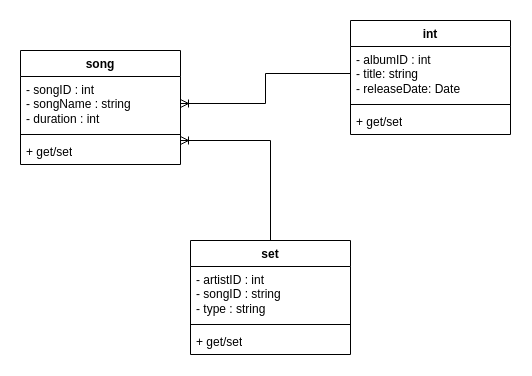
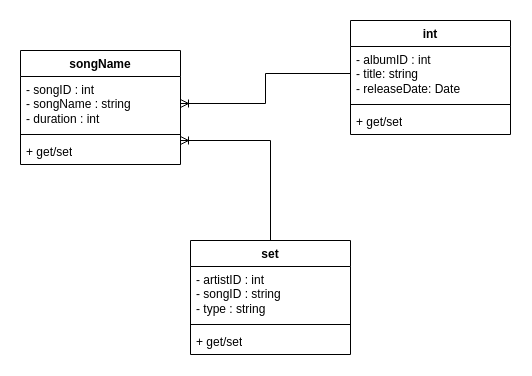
  <mxCell id="0" />
  <mxCell id="1" parent="0" />
- <mxCell id="2" value="song" style="swimlane;fontStyle=1;align=center;verticalAlign=top;childLayout=stackLayout;horizontal=1;startSize=26;horizontalStack=0;resizeParent=1;resizeParentMax=0;resizeLast=0;collapsible=1;marginBottom=0;whiteSpace=wrap;html=1;" vertex="1" parent="1"><mxGeometry x="20" y="50" width="160" height="114" as="geometry" /></mxCell>
+ <mxCell id="2" value="songName" style="swimlane;fontStyle=1;align=center;verticalAlign=top;childLayout=stackLayout;horizontal=1;startSize=26;horizontalStack=0;resizeParent=1;resizeParentMax=0;resizeLast=0;collapsible=1;marginBottom=0;whiteSpace=wrap;html=1;" vertex="1" parent="1"><mxGeometry x="20" y="50" width="160" height="114" as="geometry" /></mxCell>
  <mxCell id="3" value="- songID : int&lt;div&gt;- songName : string&lt;/div&gt;&lt;div&gt;- duration : int&lt;/div&gt;" style="text;strokeColor=none;fillColor=none;align=left;verticalAlign=top;spacingLeft=4;spacingRight=4;overflow=hidden;rotatable=0;points=[[0,0.5],[1,0.5]];portConstraint=eastwest;whiteSpace=wrap;html=1;" vertex="1" parent="2"><mxGeometry y="26" width="160" height="54" as="geometry" /></mxCell>
  <mxCell id="4" value="" style="line;strokeWidth=1;fillColor=none;align=left;verticalAlign=middle;spacingTop=-1;spacingLeft=3;spacingRight=3;rotatable=0;labelPosition=right;points=[];portConstraint=eastwest;strokeColor=inherit;" vertex="1" parent="2"><mxGeometry y="80" width="160" height="8" as="geometry" /></mxCell>
  <mxCell id="5" value="+ get/set" style="text;strokeColor=none;fillColor=none;align=left;verticalAlign=top;spacingLeft=4;spacingRight=4;overflow=hidden;rotatable=0;points=[[0,0.5],[1,0.5]];portConstraint=eastwest;whiteSpace=wrap;html=1;" vertex="1" parent="2"><mxGeometry y="88" width="160" height="26" as="geometry" /></mxCell>
  <mxCell id="6" value="int" style="swimlane;fontStyle=1;align=center;verticalAlign=top;childLayout=stackLayout;horizontal=1;startSize=26;horizontalStack=0;resizeParent=1;resizeParentMax=0;resizeLast=0;collapsible=1;marginBottom=0;whiteSpace=wrap;html=1;" vertex="1" parent="1"><mxGeometry x="350" y="20" width="160" height="114" as="geometry" /></mxCell>
  <mxCell id="7" value="- albumID : int&lt;div&gt;- title: string&lt;/div&gt;&lt;div&gt;- releaseDate: Date&lt;/div&gt;" style="text;strokeColor=none;fillColor=none;align=left;verticalAlign=top;spacingLeft=4;spacingRight=4;overflow=hidden;rotatable=0;points=[[0,0.5],[1,0.5]];portConstraint=eastwest;whiteSpace=wrap;html=1;" vertex="1" parent="6"><mxGeometry y="26" width="160" height="54" as="geometry" /></mxCell>
  <mxCell id="8" value="" style="line;strokeWidth=1;fillColor=none;align=left;verticalAlign=middle;spacingTop=-1;spacingLeft=3;spacingRight=3;rotatable=0;labelPosition=right;points=[];portConstraint=eastwest;strokeColor=inherit;" vertex="1" parent="6"><mxGeometry y="80" width="160" height="8" as="geometry" /></mxCell>
  <mxCell id="9" value="+ get/set" style="text;strokeColor=none;fillColor=none;align=left;verticalAlign=top;spacingLeft=4;spacingRight=4;overflow=hidden;rotatable=0;points=[[0,0.5],[1,0.5]];portConstraint=eastwest;whiteSpace=wrap;html=1;" vertex="1" parent="6"><mxGeometry y="88" width="160" height="26" as="geometry" /></mxCell>
  <mxCell id="10" value="set" style="swimlane;fontStyle=1;align=center;verticalAlign=top;childLayout=stackLayout;horizontal=1;startSize=26;horizontalStack=0;resizeParent=1;resizeParentMax=0;resizeLast=0;collapsible=1;marginBottom=0;whiteSpace=wrap;html=1;" vertex="1" parent="1"><mxGeometry x="190" y="240" width="160" height="114" as="geometry" /></mxCell>
  <mxCell id="11" value="- artistID : int&lt;div&gt;- songID : string&lt;/div&gt;&lt;div&gt;- type : string&lt;/div&gt;" style="text;strokeColor=none;fillColor=none;align=left;verticalAlign=top;spacingLeft=4;spacingRight=4;overflow=hidden;rotatable=0;points=[[0,0.5],[1,0.5]];portConstraint=eastwest;whiteSpace=wrap;html=1;" vertex="1" parent="10"><mxGeometry y="26" width="160" height="54" as="geometry" /></mxCell>
  <mxCell id="12" value="" style="line;strokeWidth=1;fillColor=none;align=left;verticalAlign=middle;spacingTop=-1;spacingLeft=3;spacingRight=3;rotatable=0;labelPosition=right;points=[];portConstraint=eastwest;strokeColor=inherit;" vertex="1" parent="10"><mxGeometry y="80" width="160" height="8" as="geometry" /></mxCell>
  <mxCell id="13" value="+ get/set" style="text;strokeColor=none;fillColor=none;align=left;verticalAlign=top;spacingLeft=4;spacingRight=4;overflow=hidden;rotatable=0;points=[[0,0.5],[1,0.5]];portConstraint=eastwest;whiteSpace=wrap;html=1;" vertex="1" parent="10"><mxGeometry y="88" width="160" height="26" as="geometry" /></mxCell>
  <mxCell id="14" value="" style="edgeStyle=orthogonalEdgeStyle;fontSize=12;html=1;endArrow=ERoneToMany;rounded=0;entryX=1;entryY=0.5;entryDx=0;entryDy=0;exitX=0;exitY=0.5;exitDx=0;exitDy=0;" edge="1" parent="1" source="7" target="3"><mxGeometry width="100" height="100" relative="1" as="geometry"><mxPoint x="250" y="260" as="sourcePoint" /><mxPoint x="350" y="160" as="targetPoint" /></mxGeometry></mxCell>
  <mxCell id="15" value="" style="fontSize=12;html=1;endArrow=ERoneToMany;rounded=0;entryX=1;entryY=0.077;entryDx=0;entryDy=0;entryPerimeter=0;exitX=0.5;exitY=0;exitDx=0;exitDy=0;edgeStyle=orthogonalEdgeStyle;" edge="1" parent="1" source="10" target="5"><mxGeometry width="100" height="100" relative="1" as="geometry"><mxPoint x="270" y="230" as="sourcePoint" /><mxPoint x="350" y="160" as="targetPoint" /></mxGeometry></mxCell>
